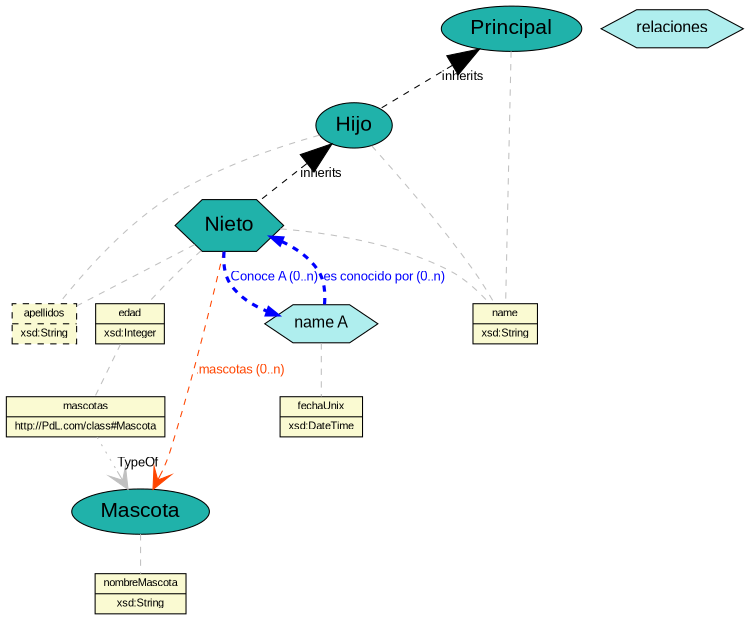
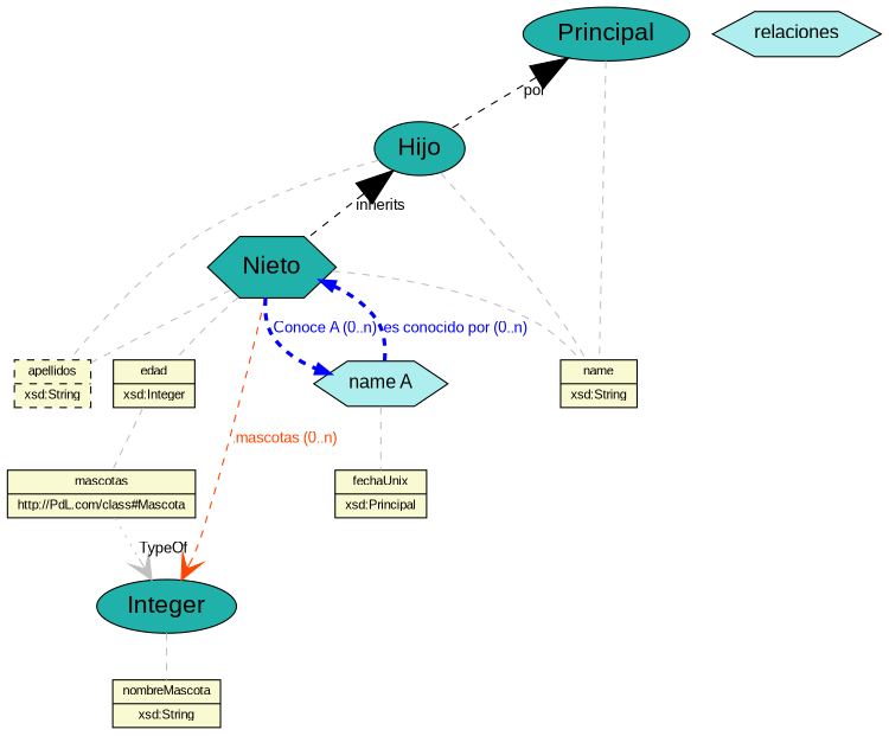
  graph {
    node [fillcolor=lightgoldenrodyellow fontname=Arial fontsize=10 shape=record style=filled]
    edge [color=grey fontname=Arial fontsize=12 style=dashed]
    n1 [label="{name|xsd:String}"]
    n2 [label="{apellidos|xsd:String}" style="filled,dashed"]
    n3 [label="{edad|xsd:Integer}"]
    n4 [label="{mascotas|http://PdL.com/class#Mascota}"]
-   n5 [label="{fechaUnix|xsd:DateTime}"]
-   n6 [fillcolor=lightseagreen fontsize=20 label=Mascota shape=ellipse]
+   n5 [label="{fechaUnix|xsd:Principal}"]
+   n6 [fillcolor=lightseagreen fontsize=20 label=Integer shape=ellipse]
    n7 [label="{nombreMascota|xsd:String}"]
    n8 [fillcolor=lightseagreen fontsize=20 label=Principal shape=ellipse]
    n9 [fillcolor=lightseagreen fontsize=20 label=Hijo shape=ellipse]
    n10 [fillcolor=lightseagreen fontsize=20 label=Nieto shape=hexagon]
    n11 [fillcolor=paleturquoise fontsize=15 label="name A" shape=hexagon]
    relaciones [fillcolor=paleturquoise fontsize=15 shape=hexagon]
    n3 -- n4
    n4 -- n6 [arrowhead=vee arrowsize=2 dir=forward label=TypeOf style=dotted]
    n6 -- n7
    n8 -- n1
-   n8 -- n9 [arrowhead=normal arrowsize=3 color=black dir=back label=inherits]
+   n8 -- n9 [arrowhead=normal arrowsize=3 color=black dir=back label=por]
    n9 -- n1
    n9 -- n2
    n9 -- n10 [arrowhead=normal arrowsize=3 color=black dir=back label=inherits]
    n10 -- n1
    n10 -- n2
    n10 -- n3
    n10 -- n6 [arrowhead=vee arrowsize=2 color=orangered dir=forward fontcolor=orangered label=".mascotas (0..n)"]
    n10 -- n11 [arrowhead=normal color=blue dir=forward fontcolor=blue label="Conoce A (0..n)" penwidth=3]
    n11 -- n5
    n11 -- n10 [arrowhead=normal color=blue dir=forward fontcolor=blue label="es conocido por (0..n)" penwidth=3]
  }
